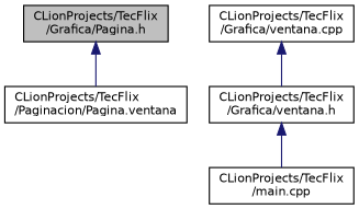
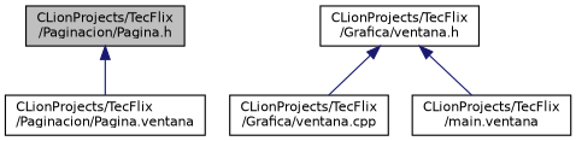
  digraph {
    node [color=black fillcolor=white fontname=Helvetica fontsize=10 shape=record style=filled]
    edge [color=midnightblue dir=back fontname=Helvetica fontsize=10 labelfontname=Helvetica labelfontsize=10 style=solid]
-   n1 [fillcolor=grey75 fontcolor=black height=0.2 label="CLionProjects/TecFlix\l/Grafica/Pagina.h" width=0.4]
+   n1 [fillcolor=grey75 fontcolor=black height=0.2 label="CLionProjects/TecFlix\l/Paginacion/Pagina.h" width=0.4]
    n2 [height=0.2 label="CLionProjects/TecFlix\l/Paginacion/Pagina.ventana" width=0.4]
    n3 [height=0.2 label="CLionProjects/TecFlix\l/Grafica/ventana.h" width=0.4]
    n4 [height=0.2 label="CLionProjects/TecFlix\l/Grafica/ventana.cpp" width=0.4]
-   n5 [height=0.2 label="CLionProjects/TecFlix\l/main.cpp" width=0.4]
+   n5 [height=0.2 label="CLionProjects/TecFlix\l/main.ventana" width=0.4]
    n1 -> n2
-   n4 -> n3
+   n3 -> n4
    n3 -> n5
  }
